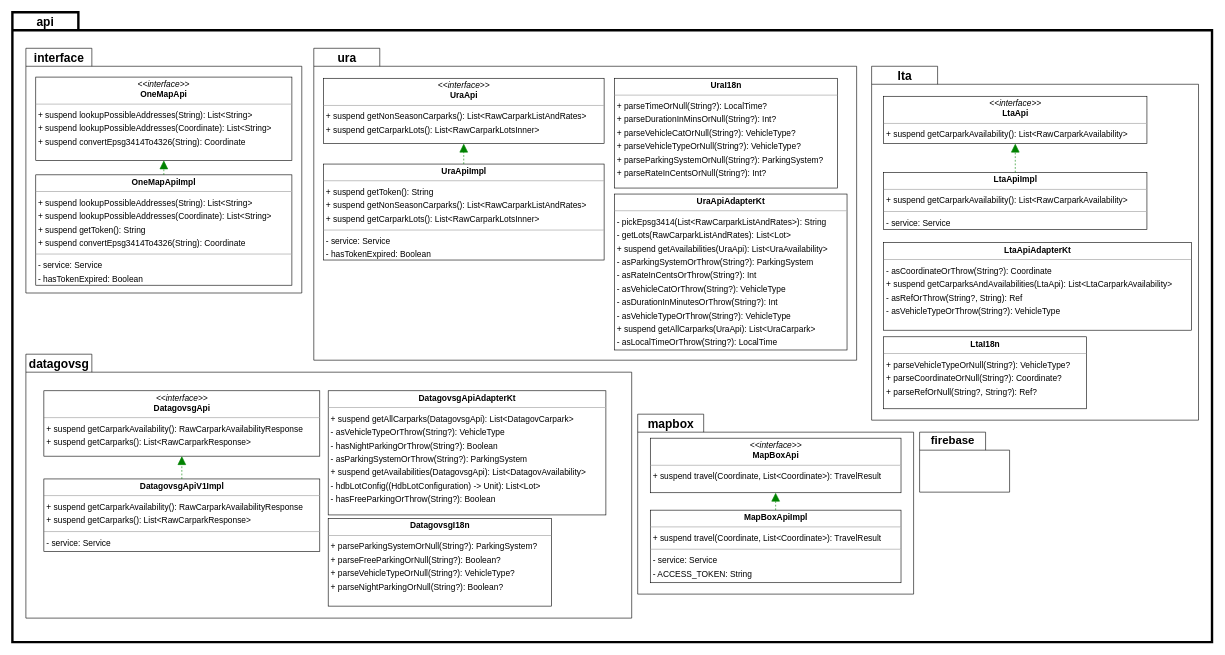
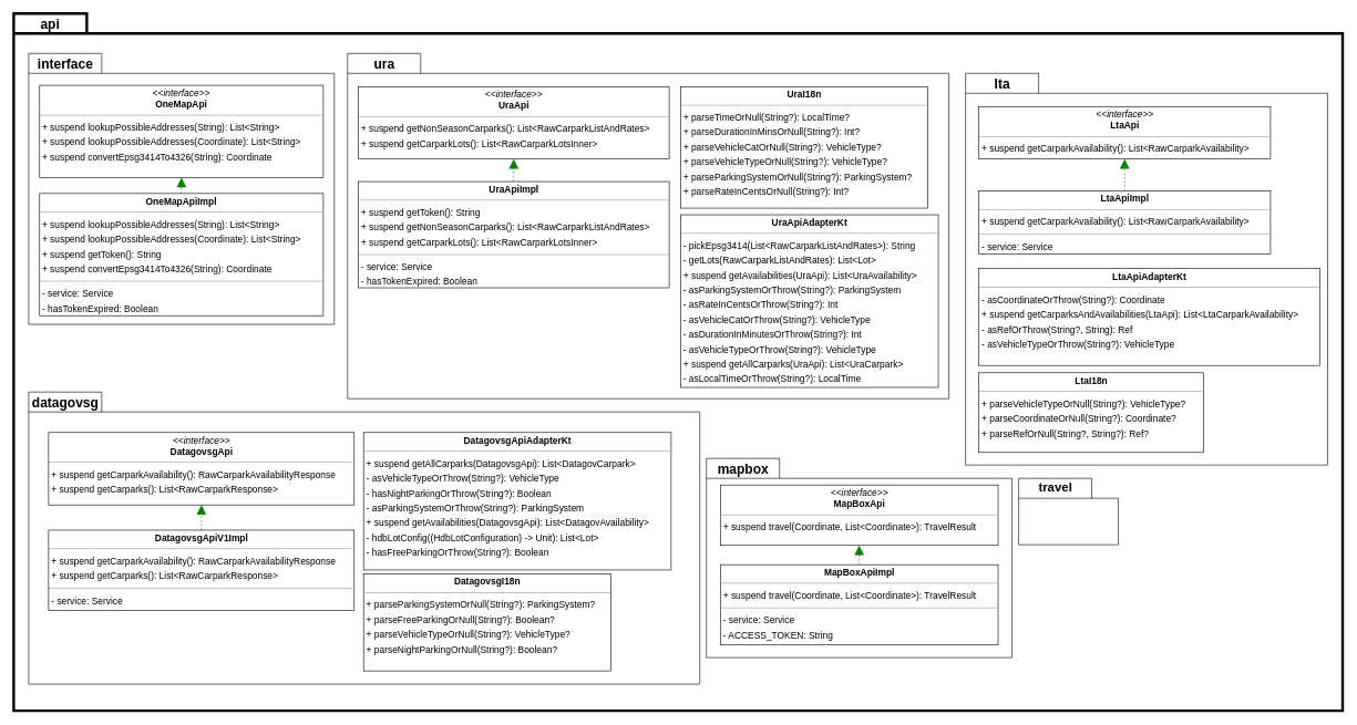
  <mxCell id="0" />
  <mxCell id="1" parent="0" />
  <mxCell id="2" value="api" style="shape=folder;fontStyle=1;tabWidth=110;tabHeight=30;tabPosition=left;html=1;boundedLbl=1;labelInHeader=1;container=1;collapsible=0;whiteSpace=wrap;fontSize=20;strokeWidth=4;" vertex="1" parent="1"><mxGeometry x="20" y="20" width="2000" height="1050" as="geometry" /></mxCell>
  <mxCell id="3" value="" style="html=1;strokeColor=none;resizeWidth=1;resizeHeight=1;fillColor=none;part=1;connectable=0;allowArrows=0;deletable=0;whiteSpace=wrap;" vertex="1" parent="2"><mxGeometry width="2000.0" height="735" relative="1" as="geometry"><mxPoint y="30" as="offset" /></mxGeometry></mxCell>
  <mxCell id="4" value="interface" style="shape=folder;fontStyle=1;tabWidth=110;tabHeight=30;tabPosition=left;html=1;boundedLbl=1;labelInHeader=1;container=1;collapsible=0;whiteSpace=wrap;strokeWidth=1;fontSize=20;" vertex="1" parent="2"><mxGeometry x="22.5" y="60" width="460" height="408" as="geometry" /></mxCell>
  <mxCell id="5" value="" style="html=1;strokeColor=none;resizeWidth=1;resizeHeight=1;fillColor=none;part=1;connectable=0;allowArrows=0;deletable=0;whiteSpace=wrap;" vertex="1" parent="4"><mxGeometry width="460.0" height="285.6" relative="1" as="geometry"><mxPoint y="30" as="offset" /></mxGeometry></mxCell>
  <mxCell id="6" value="&lt;p style=&quot;margin:0px;margin-top:4px;text-align:center;&quot;&gt;&lt;b&gt;OneMapApiImpl&lt;/b&gt;&lt;/p&gt;&lt;hr size=&quot;1&quot;&gt;&lt;p style=&quot;margin:0 0 0 4px;line-height:1.6;&quot;&gt;+ suspend  lookupPossibleAddresses(String): List&amp;lt;String&amp;gt;&lt;br&gt;+ suspend  lookupPossibleAddresses(Coordinate): List&amp;lt;String&amp;gt;&lt;br&gt;+ suspend  getToken(): String&lt;br&gt;+ suspend  convertEpsg3414To4326(String): Coordinate&lt;/p&gt;&lt;hr size=&quot;1&quot;&gt;&lt;p style=&quot;margin:0 0 0 4px;line-height:1.6;&quot;&gt;- service: Service&lt;br&gt;- hasTokenExpired: Boolean&lt;/p&gt;" style="verticalAlign=top;align=left;overflow=fill;fontSize=14;fontFamily=Helvetica;html=1;rounded=0;shadow=0;comic=0;labelBackgroundColor=none;strokeWidth=1;" vertex="1" parent="4"><mxGeometry x="16.5" y="211" width="427" height="184" as="geometry" /></mxCell>
  <mxCell id="7" value="&lt;p style=&quot;margin:0px;margin-top:4px;text-align:center;&quot;&gt;&lt;i&gt;&amp;lt;&amp;lt;interface&amp;gt;&amp;gt;&lt;/i&gt;&lt;br/&gt;&lt;b&gt;OneMapApi&lt;/b&gt;&lt;/p&gt;&lt;hr size=&quot;1&quot;/&gt;&lt;p style=&quot;margin:0 0 0 4px;line-height:1.6;&quot;&gt;+ suspend  lookupPossibleAddresses(String): List&amp;lt;String&amp;gt;&lt;br/&gt;+ suspend  lookupPossibleAddresses(Coordinate): List&amp;lt;String&amp;gt;&lt;br/&gt;+ suspend  convertEpsg3414To4326(String): Coordinate&lt;/p&gt;" style="verticalAlign=top;align=left;overflow=fill;fontSize=14;fontFamily=Helvetica;html=1;rounded=0;shadow=0;comic=0;labelBackgroundColor=none;strokeWidth=1;" vertex="1" parent="4"><mxGeometry x="16.5" y="48" width="427" height="139" as="geometry" /></mxCell>
  <mxCell id="8" value="" style="html=1;rounded=1;edgeStyle=orthogonalEdgeStyle;dashed=1;startArrow=none;endArrow=block;endSize=12;strokeColor=#008200;exitX=0.500;exitY=0.000;exitDx=0;exitDy=0;entryX=0.500;entryY=1.000;entryDx=0;entryDy=0;" edge="1" parent="4" source="6" target="7"><mxGeometry width="50" height="50" relative="1" as="geometry"><Array as="points" /></mxGeometry></mxCell>
  <mxCell id="9" value="ura" style="shape=folder;fontStyle=1;tabWidth=110;tabHeight=30;tabPosition=left;html=1;boundedLbl=1;labelInHeader=1;container=1;collapsible=0;whiteSpace=wrap;strokeWidth=1;fontSize=20;" vertex="1" parent="2"><mxGeometry x="502.5" y="60" width="905" height="520" as="geometry" /></mxCell>
  <mxCell id="10" value="" style="html=1;strokeColor=none;resizeWidth=1;resizeHeight=1;fillColor=none;part=1;connectable=0;allowArrows=0;deletable=0;whiteSpace=wrap;" vertex="1" parent="9"><mxGeometry width="905" height="364" relative="1" as="geometry"><mxPoint y="30" as="offset" /></mxGeometry></mxCell>
  <mxCell id="11" value="&lt;p style=&quot;margin:0px;margin-top:4px;text-align:center;&quot;&gt;&lt;i&gt;&amp;lt;&amp;lt;interface&amp;gt;&amp;gt;&lt;/i&gt;&lt;br/&gt;&lt;b&gt;UraApi&lt;/b&gt;&lt;/p&gt;&lt;hr size=&quot;1&quot;/&gt;&lt;p style=&quot;margin:0 0 0 4px;line-height:1.6;&quot;&gt;+ suspend  getNonSeasonCarparks(): List&amp;lt;RawCarparkListAndRates&amp;gt;&lt;br/&gt;+ suspend  getCarparkLots(): List&amp;lt;RawCarparkLotsInner&amp;gt;&lt;/p&gt;" style="verticalAlign=top;align=left;overflow=fill;fontSize=14;fontFamily=Helvetica;html=1;rounded=0;shadow=0;comic=0;labelBackgroundColor=none;strokeWidth=1;" vertex="1" parent="9"><mxGeometry x="16" y="50" width="468" height="109" as="geometry" /></mxCell>
  <mxCell id="12" value="&lt;p style=&quot;margin:0px;margin-top:4px;text-align:center;&quot;&gt;&lt;b&gt;UraApiAdapterKt&lt;/b&gt;&lt;/p&gt;&lt;hr size=&quot;1&quot;/&gt;&lt;p style=&quot;margin:0 0 0 4px;line-height:1.6;&quot;&gt;- pickEpsg3414(List&amp;lt;RawCarparkListAndRates&amp;gt;): String&lt;br/&gt;- getLots(RawCarparkListAndRates): List&amp;lt;Lot&amp;gt;&lt;br/&gt;+ suspend  getAvailabilities(UraApi): List&amp;lt;UraAvailability&amp;gt;&lt;br/&gt;- asParkingSystemOrThrow(String?): ParkingSystem&lt;br/&gt;- asRateInCentsOrThrow(String?): Int&lt;br/&gt;- asVehicleCatOrThrow(String?): VehicleType&lt;br/&gt;- asDurationInMinutesOrThrow(String?): Int&lt;br/&gt;- asVehicleTypeOrThrow(String?): VehicleType&lt;br/&gt;+ suspend  getAllCarparks(UraApi): List&amp;lt;UraCarpark&amp;gt;&lt;br/&gt;- asLocalTimeOrThrow(String?): LocalTime&lt;/p&gt;" style="verticalAlign=top;align=left;overflow=fill;fontSize=14;fontFamily=Helvetica;html=1;rounded=0;shadow=0;comic=0;labelBackgroundColor=none;strokeWidth=1;" vertex="1" parent="9"><mxGeometry x="501" y="243" width="388" height="260" as="geometry" /></mxCell>
  <mxCell id="13" value="&lt;p style=&quot;margin:0px;margin-top:4px;text-align:center;&quot;&gt;&lt;b&gt;UraApiImpl&lt;/b&gt;&lt;/p&gt;&lt;hr size=&quot;1&quot;&gt;&lt;p style=&quot;margin:0 0 0 4px;line-height:1.6;&quot;&gt;+ suspend  getToken(): String&lt;br&gt;+ suspend  getNonSeasonCarparks(): List&amp;lt;RawCarparkListAndRates&amp;gt;&lt;br&gt;+ suspend  getCarparkLots(): List&amp;lt;RawCarparkLotsInner&amp;gt;&lt;/p&gt;&lt;hr size=&quot;1&quot;&gt;&lt;p style=&quot;margin:0 0 0 4px;line-height:1.6;&quot;&gt;- service: Service&lt;br&gt;- hasTokenExpired: Boolean&lt;/p&gt;" style="verticalAlign=top;align=left;overflow=fill;fontSize=14;fontFamily=Helvetica;html=1;rounded=0;shadow=0;comic=0;labelBackgroundColor=none;strokeWidth=1;" vertex="1" parent="9"><mxGeometry x="16" y="193" width="468" height="160" as="geometry" /></mxCell>
  <mxCell id="14" value="&lt;p style=&quot;margin:0px;margin-top:4px;text-align:center;&quot;&gt;&lt;b&gt;UraI18n&lt;/b&gt;&lt;/p&gt;&lt;hr size=&quot;1&quot;/&gt;&lt;p style=&quot;margin:0 0 0 4px;line-height:1.6;&quot;&gt;+ parseTimeOrNull(String?): LocalTime?&lt;br/&gt;+ parseDurationInMinsOrNull(String?): Int?&lt;br/&gt;+ parseVehicleCatOrNull(String?): VehicleType?&lt;br/&gt;+ parseVehicleTypeOrNull(String?): VehicleType?&lt;br/&gt;+ parseParkingSystemOrNull(String?): ParkingSystem?&lt;br/&gt;+ parseRateInCentsOrNull(String?): Int?&lt;/p&gt;" style="verticalAlign=top;align=left;overflow=fill;fontSize=14;fontFamily=Helvetica;html=1;rounded=0;shadow=0;comic=0;labelBackgroundColor=none;strokeWidth=1;" vertex="1" parent="9"><mxGeometry x="501" y="50" width="372" height="183" as="geometry" /></mxCell>
  <mxCell id="15" value="" style="html=1;rounded=1;edgeStyle=orthogonalEdgeStyle;dashed=1;startArrow=none;endArrow=block;endSize=12;strokeColor=#008200;exitX=0.500;exitY=0.000;exitDx=0;exitDy=0;entryX=0.500;entryY=1.000;entryDx=0;entryDy=0;" edge="1" parent="9" source="13" target="11"><mxGeometry width="50" height="50" relative="1" as="geometry"><Array as="points" /></mxGeometry></mxCell>
  <mxCell id="16" value="mapbox" style="shape=folder;fontStyle=1;tabWidth=110;tabHeight=30;tabPosition=left;html=1;boundedLbl=1;labelInHeader=1;container=1;collapsible=0;whiteSpace=wrap;strokeWidth=1;fontSize=20;" vertex="1" parent="2"><mxGeometry x="1042.5" y="670" width="460" height="300" as="geometry" /></mxCell>
  <mxCell id="17" value="" style="html=1;strokeColor=none;resizeWidth=1;resizeHeight=1;fillColor=none;part=1;connectable=0;allowArrows=0;deletable=0;whiteSpace=wrap;" vertex="1" parent="16"><mxGeometry width="460.0" height="210" relative="1" as="geometry"><mxPoint y="30" as="offset" /></mxGeometry></mxCell>
  <mxCell id="18" value="&lt;p style=&quot;margin:0px;margin-top:4px;text-align:center;&quot;&gt;&lt;i&gt;&amp;lt;&amp;lt;interface&amp;gt;&amp;gt;&lt;/i&gt;&lt;br/&gt;&lt;b&gt;MapBoxApi&lt;/b&gt;&lt;/p&gt;&lt;hr size=&quot;1&quot;/&gt;&lt;p style=&quot;margin:0 0 0 4px;line-height:1.6;&quot;&gt;+ suspend  travel(Coordinate, List&amp;lt;Coordinate&amp;gt;): TravelResult&lt;/p&gt;" style="verticalAlign=top;align=left;overflow=fill;fontSize=14;fontFamily=Helvetica;html=1;rounded=0;shadow=0;comic=0;labelBackgroundColor=none;strokeWidth=1;" vertex="1" parent="16"><mxGeometry x="21" y="40" width="418" height="91" as="geometry" /></mxCell>
  <mxCell id="19" value="&lt;p style=&quot;margin:0px;margin-top:4px;text-align:center;&quot;&gt;&lt;b&gt;MapBoxApiImpl&lt;/b&gt;&lt;/p&gt;&lt;hr size=&quot;1&quot;&gt;&lt;p style=&quot;margin:0 0 0 4px;line-height:1.6;&quot;&gt;+ suspend  travel(Coordinate, List&amp;lt;Coordinate&amp;gt;): TravelResult&lt;/p&gt;&lt;hr size=&quot;1&quot;&gt;&lt;p style=&quot;margin:0 0 0 4px;line-height:1.6;&quot;&gt;- service: Service&lt;br&gt;- ACCESS_TOKEN: String&lt;/p&gt;" style="verticalAlign=top;align=left;overflow=fill;fontSize=14;fontFamily=Helvetica;html=1;rounded=0;shadow=0;comic=0;labelBackgroundColor=none;strokeWidth=1;" vertex="1" parent="16"><mxGeometry x="21" y="160" width="418" height="121" as="geometry" /></mxCell>
  <mxCell id="20" value="" style="html=1;rounded=1;edgeStyle=orthogonalEdgeStyle;dashed=1;startArrow=none;endArrow=block;endSize=12;strokeColor=#008200;exitX=0.500;exitY=0.000;exitDx=0;exitDy=0;entryX=0.500;entryY=1.001;entryDx=0;entryDy=0;" edge="1" parent="16" source="19" target="18"><mxGeometry width="50" height="50" relative="1" as="geometry"><Array as="points" /></mxGeometry></mxCell>
  <mxCell id="21" value="datagovsg" style="shape=folder;fontStyle=1;tabWidth=110;tabHeight=30;tabPosition=left;html=1;boundedLbl=1;labelInHeader=1;container=1;collapsible=0;whiteSpace=wrap;strokeWidth=1;fontSize=20;" vertex="1" parent="2"><mxGeometry x="22.5" y="570" width="1010" height="440" as="geometry" /></mxCell>
  <mxCell id="22" value="" style="html=1;strokeColor=none;resizeWidth=1;resizeHeight=1;fillColor=none;part=1;connectable=0;allowArrows=0;deletable=0;whiteSpace=wrap;" vertex="1" parent="21"><mxGeometry width="1010" height="308" relative="1" as="geometry"><mxPoint y="30" as="offset" /></mxGeometry></mxCell>
  <mxCell id="23" value="&lt;p style=&quot;margin:0px;margin-top:4px;text-align:center;&quot;&gt;&lt;i&gt;&amp;lt;&amp;lt;interface&amp;gt;&amp;gt;&lt;/i&gt;&lt;br/&gt;&lt;b&gt;DatagovsgApi&lt;/b&gt;&lt;/p&gt;&lt;hr size=&quot;1&quot;/&gt;&lt;p style=&quot;margin:0 0 0 4px;line-height:1.6;&quot;&gt;+ suspend  getCarparkAvailability(): RawCarparkAvailabilityResponse&lt;br/&gt;+ suspend  getCarparks(): List&amp;lt;RawCarparkResponse&amp;gt;&lt;/p&gt;" style="verticalAlign=top;align=left;overflow=fill;fontSize=14;fontFamily=Helvetica;html=1;rounded=0;shadow=0;comic=0;labelBackgroundColor=none;strokeWidth=1;" vertex="1" parent="21"><mxGeometry x="30" y="61" width="460" height="109" as="geometry" /></mxCell>
  <mxCell id="24" value="&lt;p style=&quot;margin:0px;margin-top:4px;text-align:center;&quot;&gt;&lt;b&gt;DatagovsgApiV1Impl&lt;/b&gt;&lt;/p&gt;&lt;hr size=&quot;1&quot;&gt;&lt;p style=&quot;margin:0 0 0 4px;line-height:1.6;&quot;&gt;+ suspend  getCarparkAvailability(): RawCarparkAvailabilityResponse&lt;br&gt;+ suspend  getCarparks(): List&amp;lt;RawCarparkResponse&amp;gt;&lt;/p&gt;&lt;hr size=&quot;1&quot;&gt;&lt;p style=&quot;margin:0 0 0 4px;line-height:1.6;&quot;&gt;- service: Service&lt;/p&gt;" style="verticalAlign=top;align=left;overflow=fill;fontSize=14;fontFamily=Helvetica;html=1;rounded=0;shadow=0;comic=0;labelBackgroundColor=none;strokeWidth=1;" vertex="1" parent="21"><mxGeometry x="30" y="208" width="460" height="121" as="geometry" /></mxCell>
  <mxCell id="25" value="&lt;p style=&quot;margin:0px;margin-top:4px;text-align:center;&quot;&gt;&lt;b&gt;DatagovsgI18n&lt;/b&gt;&lt;/p&gt;&lt;hr size=&quot;1&quot;/&gt;&lt;p style=&quot;margin:0 0 0 4px;line-height:1.6;&quot;&gt;+ parseParkingSystemOrNull(String?): ParkingSystem?&lt;br/&gt;+ parseFreeParkingOrNull(String?): Boolean?&lt;br/&gt;+ parseVehicleTypeOrNull(String?): VehicleType?&lt;br/&gt;+ parseNightParkingOrNull(String?): Boolean?&lt;/p&gt;" style="verticalAlign=top;align=left;overflow=fill;fontSize=14;fontFamily=Helvetica;html=1;rounded=0;shadow=0;comic=0;labelBackgroundColor=none;strokeWidth=1;" vertex="1" parent="21"><mxGeometry x="504" y="274" width="372" height="146" as="geometry" /></mxCell>
  <mxCell id="26" value="" style="html=1;rounded=1;edgeStyle=orthogonalEdgeStyle;dashed=1;startArrow=none;endArrow=block;endSize=12;strokeColor=#008200;exitX=0.500;exitY=0.000;exitDx=0;exitDy=0;entryX=0.500;entryY=1.000;entryDx=0;entryDy=0;" edge="1" parent="21" source="24" target="23"><mxGeometry width="50" height="50" relative="1" as="geometry"><Array as="points" /></mxGeometry></mxCell>
  <mxCell id="27" value="&lt;p style=&quot;margin:0px;margin-top:4px;text-align:center;&quot;&gt;&lt;b&gt;DatagovsgApiAdapterKt&lt;/b&gt;&lt;/p&gt;&lt;hr size=&quot;1&quot;/&gt;&lt;p style=&quot;margin:0 0 0 4px;line-height:1.6;&quot;&gt;+ suspend  getAllCarparks(DatagovsgApi): List&amp;lt;DatagovCarpark&amp;gt;&lt;br/&gt;- asVehicleTypeOrThrow(String?): VehicleType&lt;br/&gt;- hasNightParkingOrThrow(String?): Boolean&lt;br/&gt;- asParkingSystemOrThrow(String?): ParkingSystem&lt;br/&gt;+ suspend  getAvailabilities(DatagovsgApi): List&amp;lt;DatagovAvailability&amp;gt;&lt;br/&gt;- hdbLotConfig((HdbLotConfiguration) -&amp;gt; Unit): List&amp;lt;Lot&amp;gt;&lt;br/&gt;- hasFreeParkingOrThrow(String?): Boolean&lt;/p&gt;" style="verticalAlign=top;align=left;overflow=fill;fontSize=14;fontFamily=Helvetica;html=1;rounded=0;shadow=0;comic=0;labelBackgroundColor=none;strokeWidth=1;" vertex="1" parent="21"><mxGeometry x="504" y="61" width="463" height="207" as="geometry" /></mxCell>
  <mxCell id="28" value="lta" style="shape=folder;fontStyle=1;tabWidth=110;tabHeight=30;tabPosition=left;html=1;boundedLbl=1;labelInHeader=1;container=1;collapsible=0;whiteSpace=wrap;strokeWidth=1;fontSize=20;" vertex="1" parent="2"><mxGeometry x="1432.5" y="90" width="545" height="590" as="geometry" /></mxCell>
  <mxCell id="29" value="l" style="html=1;strokeColor=none;resizeWidth=1;resizeHeight=1;fillColor=none;part=1;connectable=0;allowArrows=0;deletable=0;whiteSpace=wrap;" vertex="1" parent="28"><mxGeometry width="545" height="413" relative="1" as="geometry"><mxPoint y="30" as="offset" /></mxGeometry></mxCell>
  <mxCell id="30" value="&lt;p style=&quot;margin:0px;margin-top:4px;text-align:center;&quot;&gt;&lt;i&gt;&amp;lt;&amp;lt;interface&amp;gt;&amp;gt;&lt;/i&gt;&lt;br/&gt;&lt;b&gt;LtaApi&lt;/b&gt;&lt;/p&gt;&lt;hr size=&quot;1&quot;/&gt;&lt;p style=&quot;margin:0 0 0 4px;line-height:1.6;&quot;&gt;+ suspend  getCarparkAvailability(): List&amp;lt;RawCarparkAvailability&amp;gt;&lt;/p&gt;" style="verticalAlign=top;align=left;overflow=fill;fontSize=14;fontFamily=Helvetica;html=1;rounded=0;shadow=0;comic=0;labelBackgroundColor=none;strokeWidth=1;" vertex="1" parent="28"><mxGeometry x="20" y="50" width="439" height="79" as="geometry" /></mxCell>
  <mxCell id="31" value="&lt;p style=&quot;margin:0px;margin-top:4px;text-align:center;&quot;&gt;&lt;b&gt;LtaApiAdapterKt&lt;/b&gt;&lt;/p&gt;&lt;hr size=&quot;1&quot;/&gt;&lt;p style=&quot;margin:0 0 0 4px;line-height:1.6;&quot;&gt;- asCoordinateOrThrow(String?): Coordinate&lt;br/&gt;+ suspend  getCarparksAndAvailabilities(LtaApi): List&amp;lt;LtaCarparkAvailability&amp;gt;&lt;br/&gt;- asRefOrThrow(String?, String): Ref&lt;br/&gt;- asVehicleTypeOrThrow(String?): VehicleType&lt;/p&gt;" style="verticalAlign=top;align=left;overflow=fill;fontSize=14;fontFamily=Helvetica;html=1;rounded=0;shadow=0;comic=0;labelBackgroundColor=none;strokeWidth=1;" vertex="1" parent="28"><mxGeometry x="20" y="294" width="513" height="146" as="geometry" /></mxCell>
  <mxCell id="32" value="&lt;p style=&quot;margin:0px;margin-top:4px;text-align:center;&quot;&gt;&lt;b&gt;LtaApiImpl&lt;/b&gt;&lt;/p&gt;&lt;hr size=&quot;1&quot;&gt;&lt;p style=&quot;margin:0 0 0 4px;line-height:1.6;&quot;&gt;+ suspend  getCarparkAvailability(): List&amp;lt;RawCarparkAvailability&amp;gt;&lt;/p&gt;&lt;hr size=&quot;1&quot;&gt;&lt;p style=&quot;margin:0 0 0 4px;line-height:1.6;&quot;&gt;- service: Service&lt;/p&gt;" style="verticalAlign=top;align=left;overflow=fill;fontSize=14;fontFamily=Helvetica;html=1;rounded=0;shadow=0;comic=0;labelBackgroundColor=none;strokeWidth=1;" vertex="1" parent="28"><mxGeometry x="20" y="177" width="439" height="95" as="geometry" /></mxCell>
  <mxCell id="33" value="&lt;p style=&quot;margin:0px;margin-top:4px;text-align:center;&quot;&gt;&lt;b&gt;LtaI18n&lt;/b&gt;&lt;/p&gt;&lt;hr size=&quot;1&quot;/&gt;&lt;p style=&quot;margin:0 0 0 4px;line-height:1.6;&quot;&gt;+ parseVehicleTypeOrNull(String?): VehicleType?&lt;br/&gt;+ parseCoordinateOrNull(String?): Coordinate?&lt;br/&gt;+ parseRefOrNull(String?, String?): Ref?&lt;/p&gt;" style="verticalAlign=top;align=left;overflow=fill;fontSize=14;fontFamily=Helvetica;html=1;rounded=0;shadow=0;comic=0;labelBackgroundColor=none;strokeWidth=1;" vertex="1" parent="28"><mxGeometry x="20" y="451" width="338" height="120" as="geometry" /></mxCell>
  <mxCell id="34" value="" style="html=1;rounded=1;edgeStyle=orthogonalEdgeStyle;dashed=1;startArrow=none;endArrow=block;endSize=12;strokeColor=#008200;exitX=0.500;exitY=0.000;exitDx=0;exitDy=0;entryX=0.500;entryY=1.000;entryDx=0;entryDy=0;" edge="1" parent="28" source="32" target="30"><mxGeometry width="50" height="50" relative="1" as="geometry"><Array as="points" /></mxGeometry></mxCell>
- <mxCell id="35" value="firebase" style="shape=folder;fontStyle=1;tabWidth=110;tabHeight=30;tabPosition=left;html=1;boundedLbl=1;labelInHeader=1;container=1;collapsible=0;whiteSpace=wrap;fontSize=19;" vertex="1" parent="2"><mxGeometry x="1512.5" y="700" width="150" height="100" as="geometry" /></mxCell>
+ <mxCell id="35" value="travel" style="shape=folder;fontStyle=1;tabWidth=110;tabHeight=30;tabPosition=left;html=1;boundedLbl=1;labelInHeader=1;container=1;collapsible=0;whiteSpace=wrap;fontSize=19;" vertex="1" parent="2"><mxGeometry x="1512.5" y="700" width="150" height="100" as="geometry" /></mxCell>
  <mxCell id="36" value="" style="html=1;strokeColor=none;resizeWidth=1;resizeHeight=1;fillColor=none;part=1;connectable=0;allowArrows=0;deletable=0;whiteSpace=wrap;fontSize=20;strokeWidth=1;" vertex="1" parent="35"><mxGeometry width="150" height="70" relative="1" as="geometry"><mxPoint y="30" as="offset" /></mxGeometry></mxCell>
